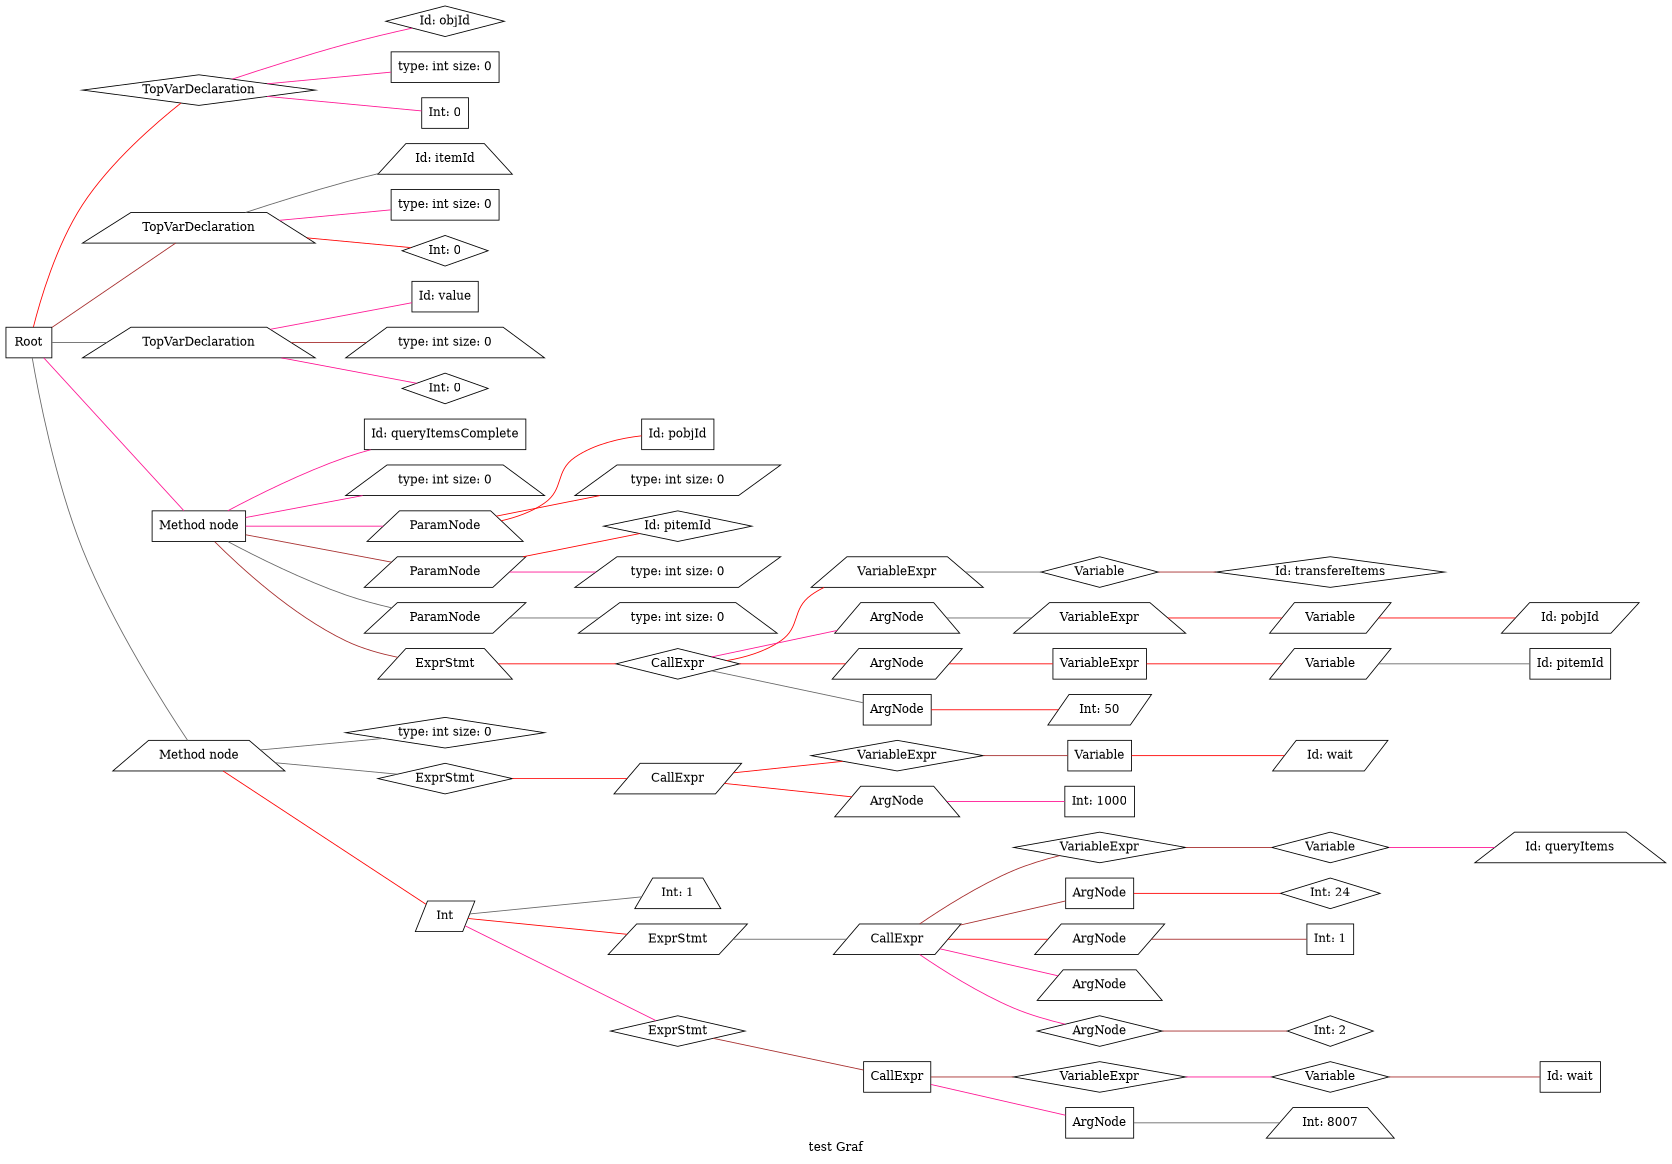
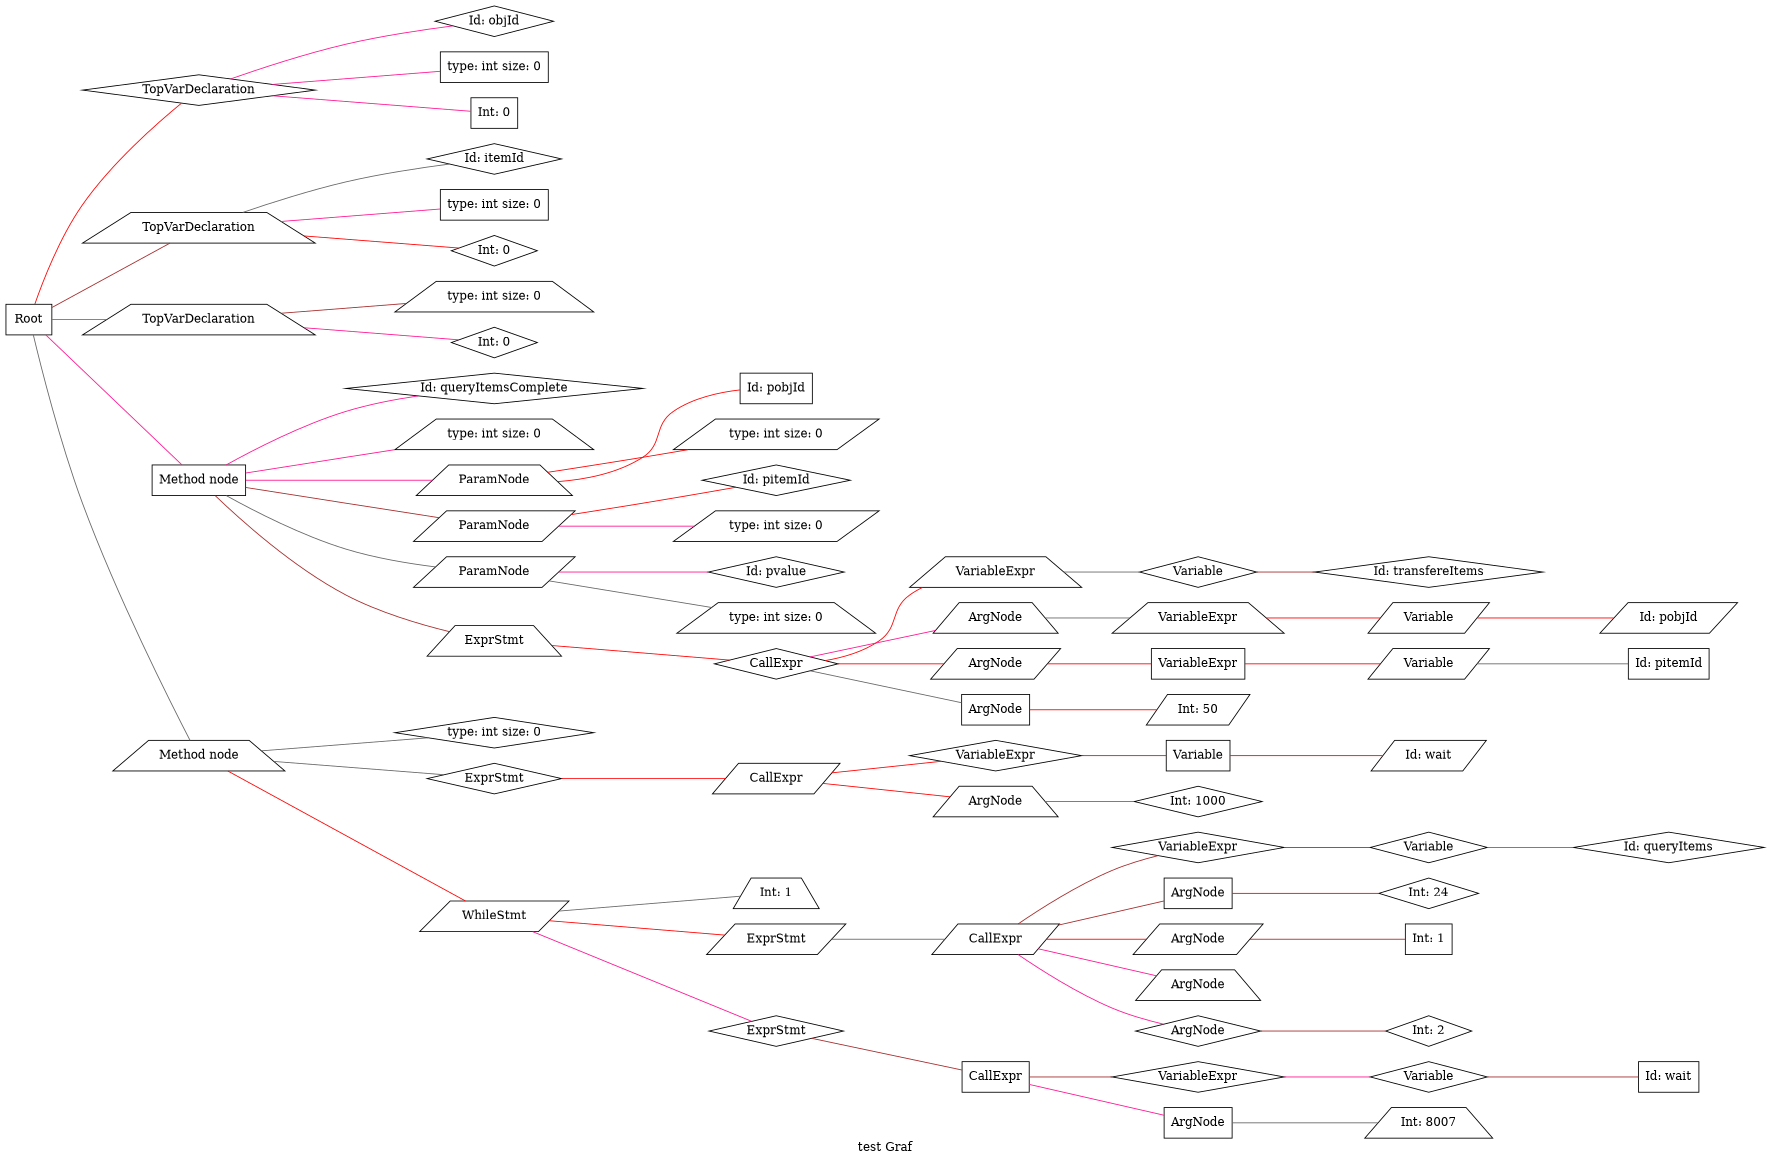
  graph {
    label="test Graf"
    rankdir=LR
    node [shape=diamond]
    edge [color=red]
    n1 [label=Root shape=box]
    n2 [label=TopVarDeclaration]
    n3 [label=TopVarDeclaration shape=trapezium]
    n4 [label=TopVarDeclaration shape=trapezium]
    n5 [label="Method node" shape=box]
    n6 [label="Method node" shape=trapezium]
    n7 [label="Id: objId"]
    n8 [label="type: int size: 0" shape=box]
    n9 [label="Int: 0" shape=box]
-   n10 [label="Id: itemId" shape=trapezium]
+   n10 [label="Id: itemId"]
    n11 [label="type: int size: 0" shape=box]
    n12 [label="Int: 0"]
-   n13 [label="Id: value" shape=box]
    n14 [label="type: int size: 0" shape=trapezium]
    n15 [label="Int: 0"]
-   n16 [label="Id: queryItemsComplete" shape=box]
+   n16 [label="Id: queryItemsComplete"]
    n17 [label="type: int size: 0" shape=trapezium]
    n18 [label=ParamNode shape=trapezium]
    n19 [label=ParamNode shape=parallelogram]
    n20 [label=ParamNode shape=parallelogram]
    n21 [label=ExprStmt shape=trapezium]
    n22 [label="type: int size: 0"]
    n23 [label=ExprStmt]
-   n24 [label=Int shape=parallelogram]
+   n24 [label=WhileStmt shape=parallelogram]
    n25 [label="Id: pobjId" shape=box]
    n26 [label="type: int size: 0" shape=parallelogram]
    n27 [label="Id: pitemId"]
    n28 [label="type: int size: 0" shape=parallelogram]
+   n29 [label="Id: pvalue"]
    n30 [label="type: int size: 0" shape=trapezium]
    n31 [label=CallExpr]
    n32 [label=CallExpr shape=parallelogram]
    n33 [label="Int: 1" shape=trapezium]
    n34 [label=ExprStmt shape=parallelogram]
    n35 [label=ExprStmt]
    n36 [label=VariableExpr]
    n37 [label=ArgNode shape=trapezium]
    n38 [label=CallExpr shape=parallelogram]
    n39 [label=CallExpr shape=box]
    n40 [label=VariableExpr]
    n41 [label=ArgNode shape=box]
    n42 [label=ArgNode shape=parallelogram]
    n43 [label=ArgNode shape=trapezium]
    n44 [label=ArgNode]
    n45 [label=VariableExpr]
    n46 [label=ArgNode shape=box]
    n47 [label=Variable]
    n48 [label="Int: 8007" shape=trapezium]
    n49 [label="Id: wait" shape=box]
    n50 [label=Variable]
    n51 [label="Int: 24"]
    n52 [label="Int: 1" shape=box]
    n53 [label="Int: 2"]
-   n54 [label="Id: queryItems" shape=trapezium]
+   n54 [label="Id: queryItems"]
    n55 [label=Variable shape=box]
-   n56 [label="Int: 1000" shape=box]
+   n56 [label="Int: 1000"]
    n57 [label="Id: wait" shape=parallelogram]
    n58 [label=VariableExpr shape=trapezium]
    n59 [label=ArgNode shape=trapezium]
    n60 [label=ArgNode shape=parallelogram]
    n61 [label=ArgNode shape=box]
    n62 [label=Variable]
    n63 [label=VariableExpr shape=trapezium]
    n64 [label=VariableExpr shape=box]
    n65 [label="Int: 50" shape=parallelogram]
    n66 [label="Id: transfereItems"]
    n67 [label=Variable shape=parallelogram]
    n68 [label=Variable shape=parallelogram]
    n69 [label="Id: pitemId" shape=box]
    n70 [label="Id: pobjId" shape=parallelogram]
    n1 -- n2
    n1 -- n3 [color=brown]
    n1 -- n4 [color=gray40]
    n1 -- n5 [color=deeppink]
    n1 -- n6 [color=gray40]
    n2 -- n7 [color=deeppink]
    n2 -- n8 [color=deeppink]
    n2 -- n9 [color=deeppink]
    n3 -- n10 [color=gray40]
    n3 -- n11 [color=deeppink]
    n3 -- n12
-   n4 -- n13 [color=deeppink]
    n4 -- n14 [color=brown]
    n4 -- n15 [color=deeppink]
    n5 -- n16 [color=deeppink]
    n5 -- n17 [color=deeppink]
    n5 -- n18 [color=deeppink]
    n5 -- n19 [color=brown]
    n5 -- n20 [color=gray40]
    n5 -- n21 [color=brown]
    n6 -- n22 [color=gray40]
    n6 -- n23 [color=gray40]
    n6 -- n24
    n18 -- n25
    n18 -- n26
    n19 -- n27
    n19 -- n28 [color=deeppink]
+   n20 -- n29 [color=deeppink]
    n20 -- n30 [color=gray40]
    n21 -- n31
    n23 -- n32
    n24 -- n33 [color=gray40]
    n24 -- n34
    n24 -- n35 [color=deeppink]
    n31 -- n58
    n31 -- n59 [color=deeppink]
    n31 -- n60
    n31 -- n61 [color=gray40]
    n32 -- n36
    n32 -- n37
    n34 -- n38 [color=gray40]
    n35 -- n39 [color=brown]
    n36 -- n55 [color=brown]
    n37 -- n56 [color=deeppink]
    n38 -- n40 [color=brown]
    n38 -- n41 [color=brown]
    n38 -- n42
    n38 -- n43 [color=deeppink]
    n38 -- n44 [color=deeppink]
    n39 -- n45 [color=brown]
    n39 -- n46 [color=deeppink]
    n40 -- n50 [color=brown]
    n41 -- n51
    n42 -- n52 [color=brown]
    n44 -- n53 [color=brown]
    n45 -- n47 [color=deeppink]
    n46 -- n48 [color=gray40]
    n47 -- n49 [color=brown]
    n50 -- n54 [color=deeppink]
    n55 -- n57
    n58 -- n62 [color=gray40]
    n59 -- n63 [color=gray40]
    n60 -- n64
    n61 -- n65
    n62 -- n66 [color=brown]
    n63 -- n67
    n64 -- n68
    n67 -- n70
    n68 -- n69 [color=gray40]
  }
